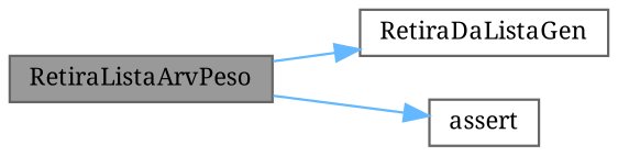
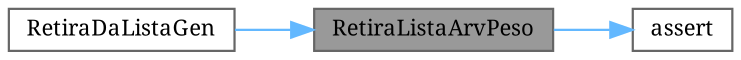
  digraph {
    fontname="Noto Serif"
    rankdir=LR
    node [color=grey40 fillcolor=white fontname="Noto Serif" fontsize=10 shape=box style=filled]
    edge [color=steelblue1 fontname="Noto Serif" fontsize=10 labelfontname=Helvetica labelfontsize=10 style=solid]
    n1 [color=gray40 fillcolor=grey60 fontcolor=black height=0.2 label=RetiraListaArvPeso width=0.4]
    n2 [height=0.2 label=RetiraDaListaGen width=0.4]
    n3 [height=0.2 label=assert width=0.4]
-   n1 -> n2
+   n2 -> n1
    n1 -> n3
  }
